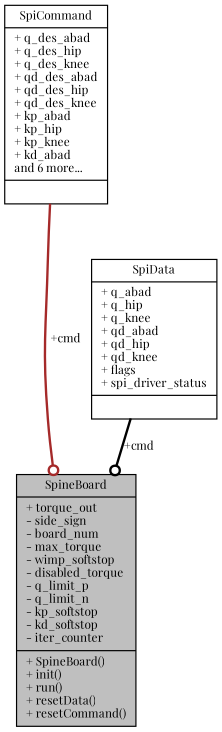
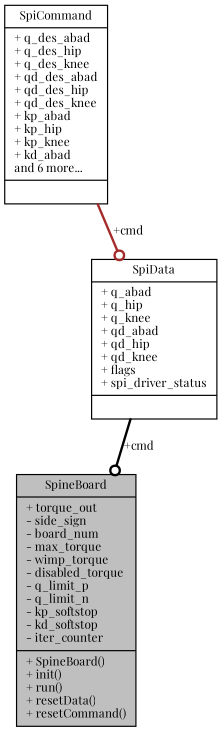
  digraph {
    fontname="Playfair Display"
    node [color=black fillcolor=white fontname="Playfair Display" fontsize=10 shape=record style=filled]
    edge [arrowhead=odot fontname="Playfair Display" fontsize=10 labelfontname=FreeSans labelfontsize=10 style=bold]
-   n1 [fillcolor=grey75 fontcolor=black height=0.2 label="{SpineBoard\n|+ torque_out\l- side_sign\l- board_num\l- max_torque\l- wimp_softstop\l- disabled_torque\l- q_limit_p\l- q_limit_n\l- kp_softstop\l- kd_softstop\l- iter_counter\l|+ SpineBoard()\l+ init()\l+ run()\l+ resetData()\l+ resetCommand()\l}" width=0.4]
+   n1 [fillcolor=grey75 fontcolor=black height=0.2 label="{SpineBoard\n|+ torque_out\l- side_sign\l- board_num\l- max_torque\l- wimp_torque\l- disabled_torque\l- q_limit_p\l- q_limit_n\l- kp_softstop\l- kd_softstop\l- iter_counter\l|+ SpineBoard()\l+ init()\l+ run()\l+ resetData()\l+ resetCommand()\l}" width=0.4]
    n2 [height=0.2 label="{SpiData\n|+ q_abad\l+ q_hip\l+ q_knee\l+ qd_abad\l+ qd_hip\l+ qd_knee\l+ flags\l+ spi_driver_status\l|}" width=0.4]
    n3 [height=0.2 label="{SpiCommand\n|+ q_des_abad\l+ q_des_hip\l+ q_des_knee\l+ qd_des_abad\l+ qd_des_hip\l+ qd_des_knee\l+ kp_abad\l+ kp_hip\l+ kp_knee\l+ kd_abad\land 6 more...\l|}" width=0.4]
    n2 -> n1 [color=black label=" +cmd"]
-   n3 -> n1 [color=brown label=" +cmd"]
+   n3 -> n2 [color=brown label=" +cmd"]
  }
